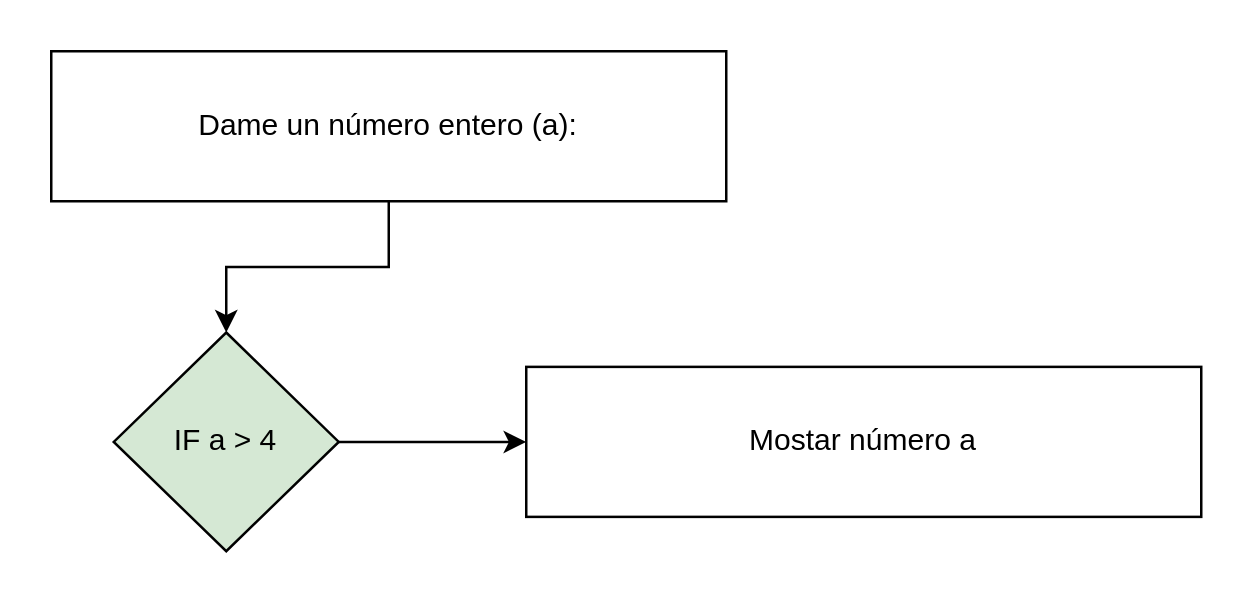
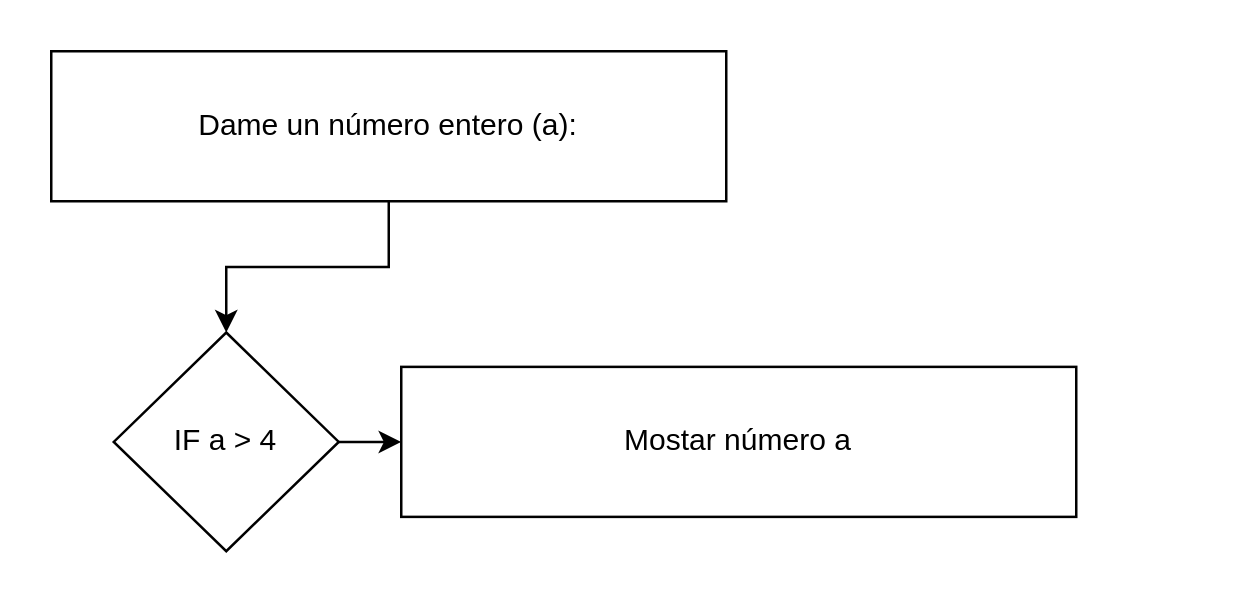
  <mxCell id="0" />
  <mxCell id="1" parent="0" />
  <mxCell id="2" value="" style="edgeStyle=orthogonalEdgeStyle;rounded=0;orthogonalLoop=1;jettySize=auto;html=1;strokeColor=#000000;fontFamily=Helvetica;align=center;" edge="1" parent="1" source="3" target="6"><mxGeometry relative="1" as="geometry" /></mxCell>
- <mxCell id="3" value="IF a &amp;gt; 4" style="rhombus;whiteSpace=wrap;html=1;fontFamily=Helvetica;rotation=0;fillColor=#d5e8d4;" vertex="1" parent="1"><mxGeometry x="45" y="132.5" width="90" height="87.5" as="geometry" /></mxCell>
+ <mxCell id="3" value="IF a &amp;gt; 4" style="rhombus;whiteSpace=wrap;html=1;fontFamily=Helvetica;rotation=0;" vertex="1" parent="1"><mxGeometry x="45" y="132.5" width="90" height="87.5" as="geometry" /></mxCell>
  <mxCell id="4" style="edgeStyle=orthogonalEdgeStyle;rounded=0;orthogonalLoop=1;jettySize=auto;html=1;strokeColor=#000000;fontFamily=Helvetica;align=center;" edge="1" parent="1" source="5" target="3"><mxGeometry relative="1" as="geometry" /></mxCell>
  <mxCell id="5" value="Dame un número entero (a):" style="rounded=0;whiteSpace=wrap;html=1;fontFamily=Helvetica;strokeColor=#000000;" vertex="1" parent="1"><mxGeometry x="20" y="20" width="270" height="60" as="geometry" /></mxCell>
- <mxCell id="6" value="Mostar número a" style="rounded=0;whiteSpace=wrap;html=1;fontFamily=Helvetica;strokeColor=#000000;" vertex="1" parent="1"><mxGeometry x="210" y="146.25" width="270" height="60" as="geometry" /></mxCell>
+ <mxCell id="6" value="Mostar número a" style="rounded=0;whiteSpace=wrap;html=1;fontFamily=Helvetica;strokeColor=#000000;" vertex="1" parent="1"><mxGeometry x="160" y="146.25" width="270" height="60" as="geometry" /></mxCell>
